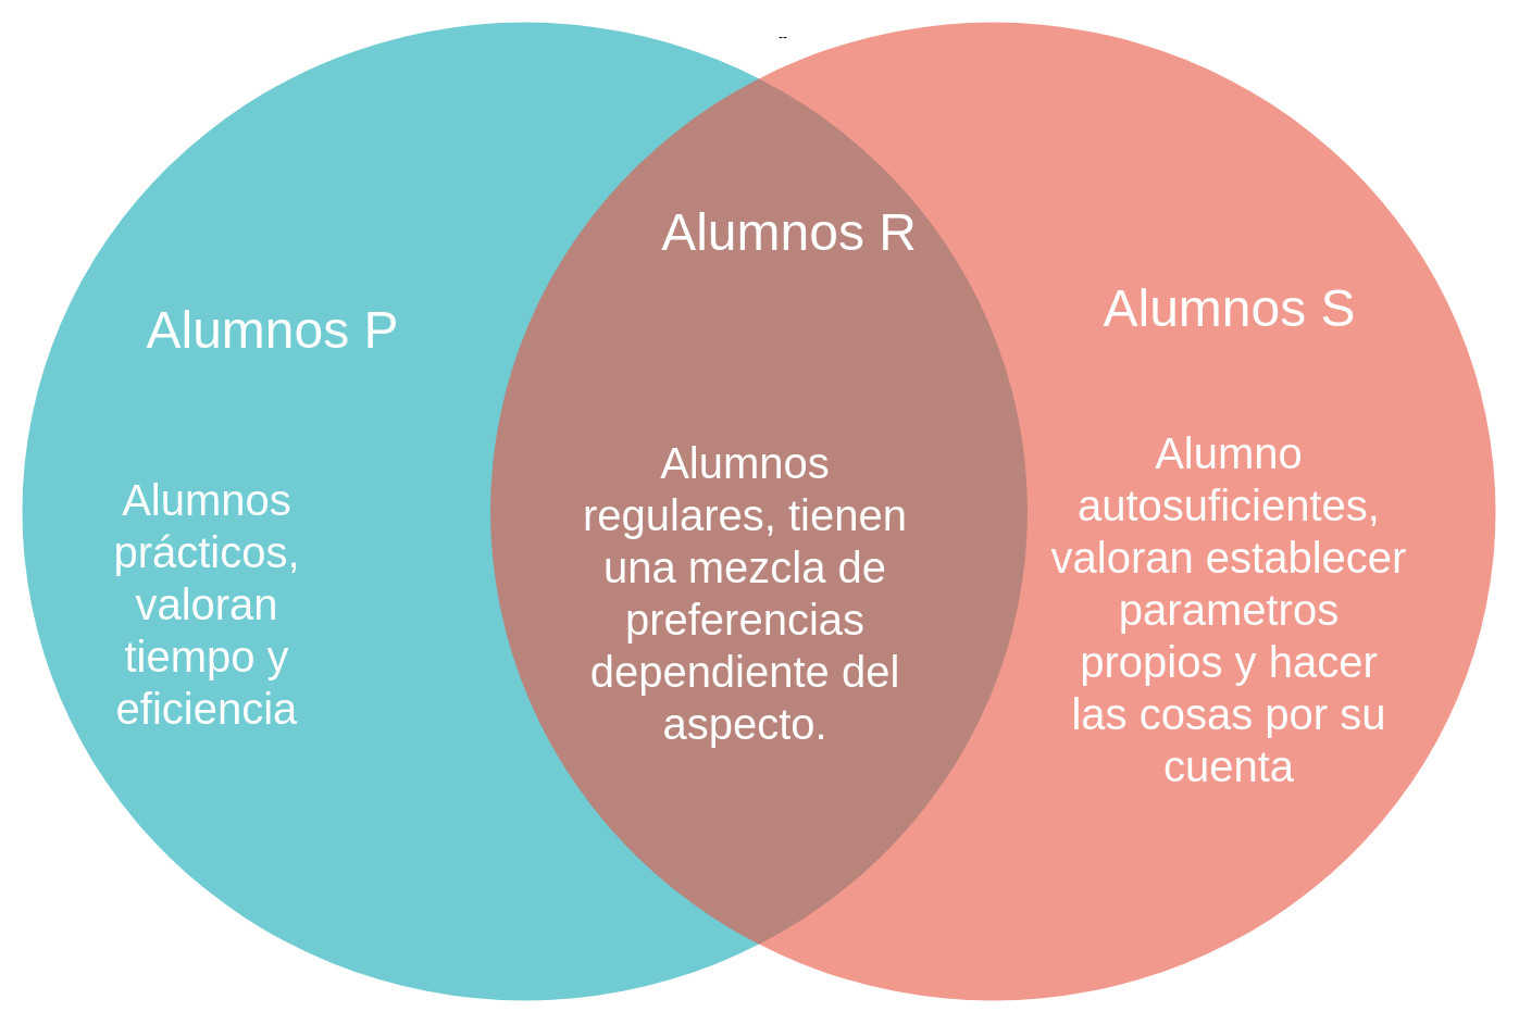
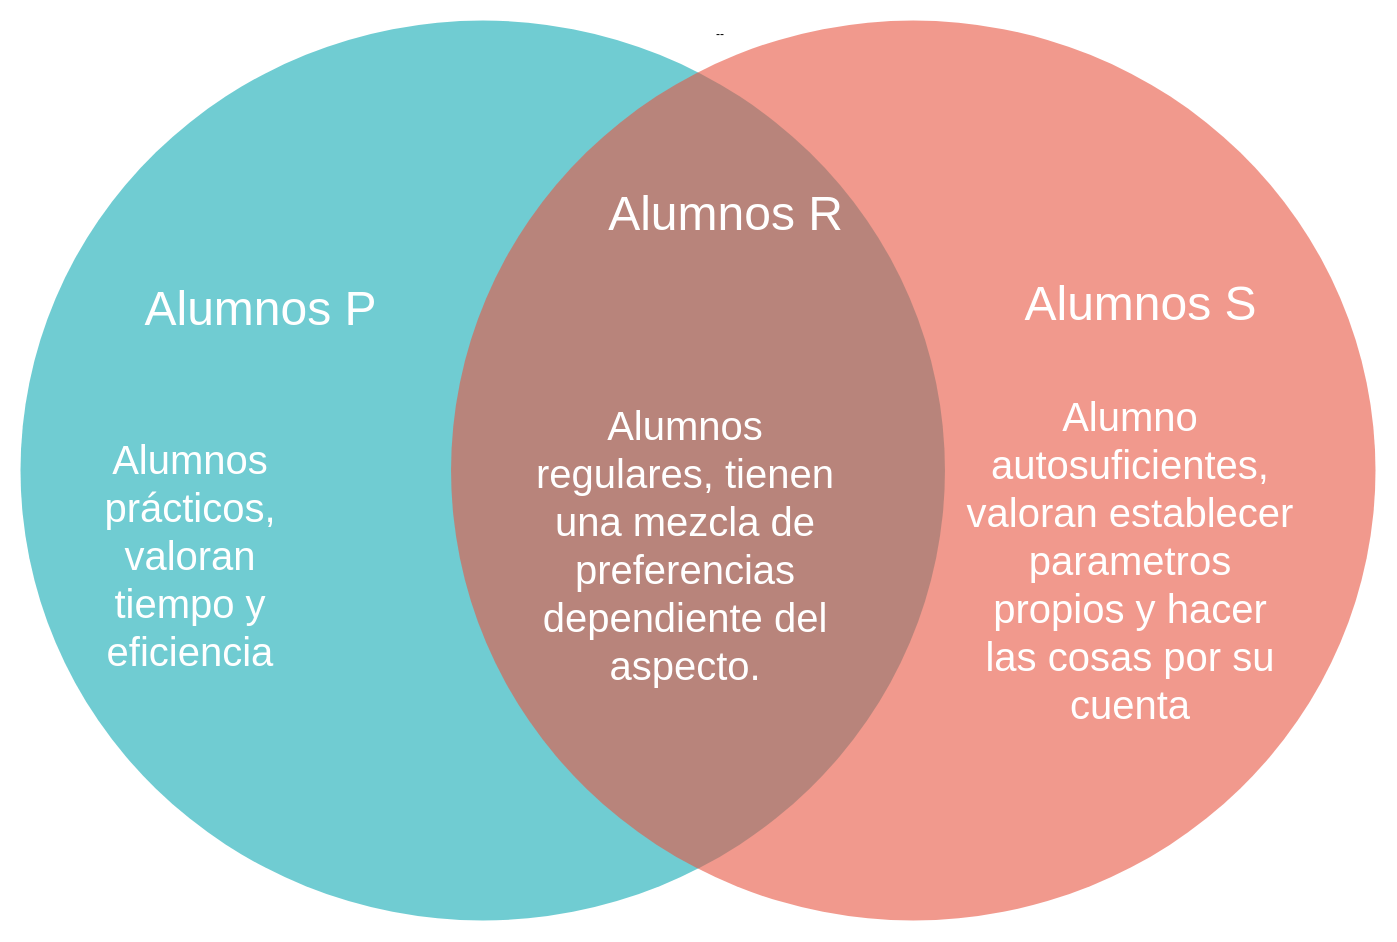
  <mxCell id="0" />
  <mxCell id="1" parent="0" />
  <mxCell id="2" value="Tradition" style="text;fontSize=24;align=center;verticalAlign=middle;html=1;fontColor=#FFFFFF;" parent="1" vertex="1"><mxGeometry x="394.5" y="448.5" width="190" height="70" as="geometry" /></mxCell>
  <mxCell id="3" value="--" style="group" parent="1" vertex="1" connectable="0"><mxGeometry x="65" y="20" width="1310" height="900" as="geometry" /></mxCell>
  <mxCell id="4" value="" style="ellipse;fillColor=#12AAB5;opacity=60;strokeColor=none;html=1;fontColor=#FFFFFF;" parent="3" vertex="1"><mxGeometry x="-45" width="924.46" height="900" as="geometry" /></mxCell>
  <mxCell id="5" value="" style="ellipse;fillColor=#e85642;opacity=60;strokeColor=none;html=1;fontColor=#FFFFFF;" parent="3" vertex="1"><mxGeometry x="385.54" width="924.46" height="900" as="geometry" /></mxCell>
- <mxCell id="6" value="Alumnos P" style="text;fontSize=48;align=center;verticalAlign=middle;html=1;fontColor=#FFFFFF;" parent="3" vertex="1"><mxGeometry x="9.245" y="220" width="351.295" height="126.0" as="geometry" /></mxCell>
- <mxCell id="7" value="Alumnos S" style="text;fontSize=48;align=center;verticalAlign=middle;html=1;fontColor=#FFFFFF;" parent="3" vertex="1"><mxGeometry x="889.303" y="200" width="351.295" height="126.0" as="geometry" /></mxCell>
+ <mxCell id="6" value="Alumnos P" style="text;fontSize=48;align=center;verticalAlign=middle;html=1;fontColor=#FFFFFF;" parent="3" vertex="1"><mxGeometry x="19.245" y="225" width="351.295" height="126.0" as="geometry" /></mxCell>
+ <mxCell id="7" value="Alumnos S" style="text;fontSize=48;align=center;verticalAlign=middle;html=1;fontColor=#FFFFFF;" parent="3" vertex="1"><mxGeometry x="899.303" y="220" width="351.295" height="126.0" as="geometry" /></mxCell>
  <mxCell id="8" value="Alumnos R" style="text;fontSize=48;align=center;verticalAlign=middle;html=1;fontColor=#FFFFFF;" parent="3" vertex="1"><mxGeometry x="484" y="130" width="351.295" height="126.0" as="geometry" /></mxCell>
  <mxCell id="9" value="&lt;p style=&quot;line-height: 120%; font-size: 40px;&quot;&gt;&lt;font style=&quot;font-size: 40px;&quot;&gt;Alumnos prácticos, valoran tiempo y eficiencia&lt;br style=&quot;font-size: 40px;&quot;&gt;&lt;/font&gt;&lt;/p&gt;" style="text;html=1;strokeColor=none;fillColor=none;align=center;verticalAlign=middle;whiteSpace=wrap;rounded=0;fontSize=40;fontColor=#FFFFFF;" parent="3" vertex="1"><mxGeometry x="5" y="400" width="240" height="270" as="geometry" /></mxCell>
  <mxCell id="10" value="Alumnos regulares, tienen una mezcla de preferencias dependiente del aspecto." style="text;html=1;strokeColor=none;fillColor=none;align=center;verticalAlign=middle;whiteSpace=wrap;rounded=0;fontSize=40;fontColor=#FFFFFF;" parent="3" vertex="1"><mxGeometry x="466.11" y="360" width="307.5" height="330" as="geometry" /></mxCell>
  <mxCell id="11" value="Alumno autosuficientes, valoran establecer parametros propios y hacer las cosas por su cuenta" style="text;html=1;strokeColor=none;fillColor=none;align=center;verticalAlign=middle;whiteSpace=wrap;rounded=0;fontSize=40;fontColor=#FFFFFF;" parent="3" vertex="1"><mxGeometry x="900.11" y="350" width="329.89" height="380" as="geometry" /></mxCell>
